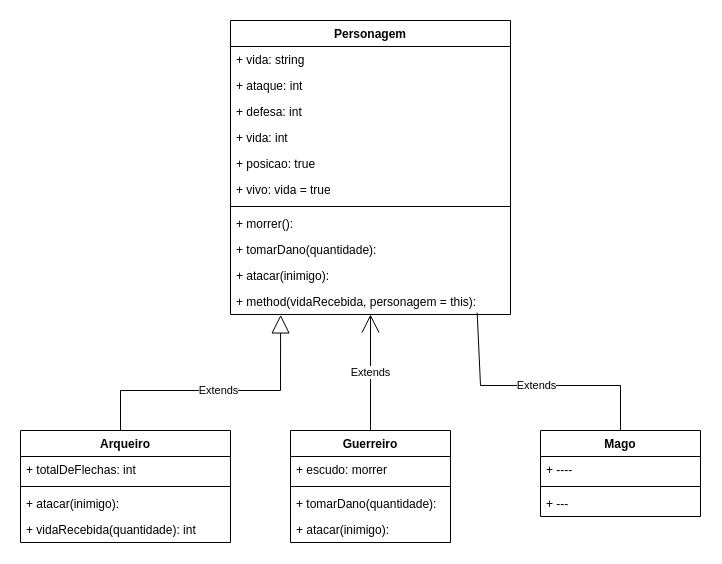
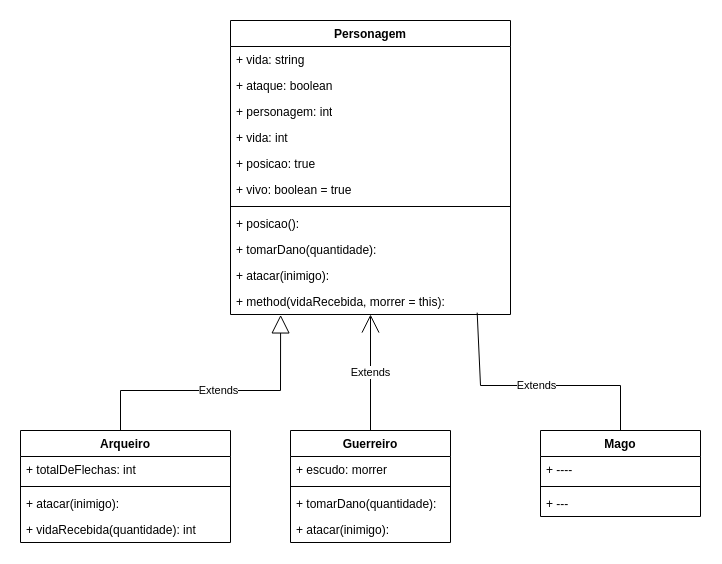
  <mxCell id="0" />
  <mxCell id="1" parent="0" />
  <mxCell id="2" value="Personagem" style="swimlane;fontStyle=1;align=center;verticalAlign=top;childLayout=stackLayout;horizontal=1;startSize=26;horizontalStack=0;resizeParent=1;resizeParentMax=0;resizeLast=0;collapsible=1;marginBottom=0;whiteSpace=wrap;html=1;" vertex="1" parent="1"><mxGeometry x="230" y="20" width="280" height="294" as="geometry" /></mxCell>
  <mxCell id="3" value="+ vida: string" style="text;strokeColor=none;fillColor=none;align=left;verticalAlign=top;spacingLeft=4;spacingRight=4;overflow=hidden;rotatable=0;points=[[0,0.5],[1,0.5]];portConstraint=eastwest;whiteSpace=wrap;html=1;" vertex="1" parent="2"><mxGeometry y="26" width="280" height="26" as="geometry" /></mxCell>
- <mxCell id="4" value="+ ataque: int" style="text;strokeColor=none;fillColor=none;align=left;verticalAlign=top;spacingLeft=4;spacingRight=4;overflow=hidden;rotatable=0;points=[[0,0.5],[1,0.5]];portConstraint=eastwest;whiteSpace=wrap;html=1;" vertex="1" parent="2"><mxGeometry y="52" width="280" height="26" as="geometry" /></mxCell>
- <mxCell id="5" value="+ defesa: int" style="text;strokeColor=none;fillColor=none;align=left;verticalAlign=top;spacingLeft=4;spacingRight=4;overflow=hidden;rotatable=0;points=[[0,0.5],[1,0.5]];portConstraint=eastwest;whiteSpace=wrap;html=1;" vertex="1" parent="2"><mxGeometry y="78" width="280" height="26" as="geometry" /></mxCell>
+ <mxCell id="4" value="+ ataque: boolean" style="text;strokeColor=none;fillColor=none;align=left;verticalAlign=top;spacingLeft=4;spacingRight=4;overflow=hidden;rotatable=0;points=[[0,0.5],[1,0.5]];portConstraint=eastwest;whiteSpace=wrap;html=1;" vertex="1" parent="2"><mxGeometry y="52" width="280" height="26" as="geometry" /></mxCell>
+ <mxCell id="5" value="+ personagem: int" style="text;strokeColor=none;fillColor=none;align=left;verticalAlign=top;spacingLeft=4;spacingRight=4;overflow=hidden;rotatable=0;points=[[0,0.5],[1,0.5]];portConstraint=eastwest;whiteSpace=wrap;html=1;" vertex="1" parent="2"><mxGeometry y="78" width="280" height="26" as="geometry" /></mxCell>
  <mxCell id="6" value="+ vida: int" style="text;strokeColor=none;fillColor=none;align=left;verticalAlign=top;spacingLeft=4;spacingRight=4;overflow=hidden;rotatable=0;points=[[0,0.5],[1,0.5]];portConstraint=eastwest;whiteSpace=wrap;html=1;" vertex="1" parent="2"><mxGeometry y="104" width="280" height="26" as="geometry" /></mxCell>
  <mxCell id="7" value="+ posicao: true" style="text;strokeColor=none;fillColor=none;align=left;verticalAlign=top;spacingLeft=4;spacingRight=4;overflow=hidden;rotatable=0;points=[[0,0.5],[1,0.5]];portConstraint=eastwest;whiteSpace=wrap;html=1;" vertex="1" parent="2"><mxGeometry y="130" width="280" height="26" as="geometry" /></mxCell>
- <mxCell id="8" value="+ vivo: vida = true" style="text;strokeColor=none;fillColor=none;align=left;verticalAlign=top;spacingLeft=4;spacingRight=4;overflow=hidden;rotatable=0;points=[[0,0.5],[1,0.5]];portConstraint=eastwest;whiteSpace=wrap;html=1;" vertex="1" parent="2"><mxGeometry y="156" width="280" height="26" as="geometry" /></mxCell>
+ <mxCell id="8" value="+ vivo: boolean = true" style="text;strokeColor=none;fillColor=none;align=left;verticalAlign=top;spacingLeft=4;spacingRight=4;overflow=hidden;rotatable=0;points=[[0,0.5],[1,0.5]];portConstraint=eastwest;whiteSpace=wrap;html=1;" vertex="1" parent="2"><mxGeometry y="156" width="280" height="26" as="geometry" /></mxCell>
  <mxCell id="9" value="" style="line;strokeWidth=1;fillColor=none;align=left;verticalAlign=middle;spacingTop=-1;spacingLeft=3;spacingRight=3;rotatable=0;labelPosition=right;points=[];portConstraint=eastwest;strokeColor=inherit;" vertex="1" parent="2"><mxGeometry y="182" width="280" height="8" as="geometry" /></mxCell>
- <mxCell id="10" value="+ morrer():&amp;nbsp;" style="text;strokeColor=none;fillColor=none;align=left;verticalAlign=top;spacingLeft=4;spacingRight=4;overflow=hidden;rotatable=0;points=[[0,0.5],[1,0.5]];portConstraint=eastwest;whiteSpace=wrap;html=1;" vertex="1" parent="2"><mxGeometry y="190" width="280" height="26" as="geometry" /></mxCell>
+ <mxCell id="10" value="+ posicao():&amp;nbsp;" style="text;strokeColor=none;fillColor=none;align=left;verticalAlign=top;spacingLeft=4;spacingRight=4;overflow=hidden;rotatable=0;points=[[0,0.5],[1,0.5]];portConstraint=eastwest;whiteSpace=wrap;html=1;" vertex="1" parent="2"><mxGeometry y="190" width="280" height="26" as="geometry" /></mxCell>
  <mxCell id="11" value="+ tomarDano(quantidade):" style="text;strokeColor=none;fillColor=none;align=left;verticalAlign=top;spacingLeft=4;spacingRight=4;overflow=hidden;rotatable=0;points=[[0,0.5],[1,0.5]];portConstraint=eastwest;whiteSpace=wrap;html=1;" vertex="1" parent="2"><mxGeometry y="216" width="280" height="26" as="geometry" /></mxCell>
  <mxCell id="12" value="+ atacar(inimigo):&amp;nbsp;" style="text;strokeColor=none;fillColor=none;align=left;verticalAlign=top;spacingLeft=4;spacingRight=4;overflow=hidden;rotatable=0;points=[[0,0.5],[1,0.5]];portConstraint=eastwest;whiteSpace=wrap;html=1;" vertex="1" parent="2"><mxGeometry y="242" width="280" height="26" as="geometry" /></mxCell>
- <mxCell id="13" value="+ method(vidaRecebida, personagem = this):&amp;nbsp;" style="text;strokeColor=none;fillColor=none;align=left;verticalAlign=top;spacingLeft=4;spacingRight=4;overflow=hidden;rotatable=0;points=[[0,0.5],[1,0.5]];portConstraint=eastwest;whiteSpace=wrap;html=1;" vertex="1" parent="2"><mxGeometry y="268" width="280" height="26" as="geometry" /></mxCell>
+ <mxCell id="13" value="+ method(vidaRecebida, morrer = this):&amp;nbsp;" style="text;strokeColor=none;fillColor=none;align=left;verticalAlign=top;spacingLeft=4;spacingRight=4;overflow=hidden;rotatable=0;points=[[0,0.5],[1,0.5]];portConstraint=eastwest;whiteSpace=wrap;html=1;" vertex="1" parent="2"><mxGeometry y="268" width="280" height="26" as="geometry" /></mxCell>
  <mxCell id="14" value="Arqueiro" style="swimlane;fontStyle=1;align=center;verticalAlign=top;childLayout=stackLayout;horizontal=1;startSize=26;horizontalStack=0;resizeParent=1;resizeParentMax=0;resizeLast=0;collapsible=1;marginBottom=0;whiteSpace=wrap;html=1;" vertex="1" parent="1"><mxGeometry x="20" y="430" width="210" height="112" as="geometry" /></mxCell>
  <mxCell id="15" value="+ totalDeFlechas: int" style="text;strokeColor=none;fillColor=none;align=left;verticalAlign=top;spacingLeft=4;spacingRight=4;overflow=hidden;rotatable=0;points=[[0,0.5],[1,0.5]];portConstraint=eastwest;whiteSpace=wrap;html=1;" vertex="1" parent="14"><mxGeometry y="26" width="210" height="26" as="geometry" /></mxCell>
  <mxCell id="16" value="" style="line;strokeWidth=1;fillColor=none;align=left;verticalAlign=middle;spacingTop=-1;spacingLeft=3;spacingRight=3;rotatable=0;labelPosition=right;points=[];portConstraint=eastwest;strokeColor=inherit;" vertex="1" parent="14"><mxGeometry y="52" width="210" height="8" as="geometry" /></mxCell>
  <mxCell id="17" value="+ atacar(inimigo):&amp;nbsp;" style="text;strokeColor=none;fillColor=none;align=left;verticalAlign=top;spacingLeft=4;spacingRight=4;overflow=hidden;rotatable=0;points=[[0,0.5],[1,0.5]];portConstraint=eastwest;whiteSpace=wrap;html=1;" vertex="1" parent="14"><mxGeometry y="60" width="210" height="26" as="geometry" /></mxCell>
  <mxCell id="18" value="+ vidaRecebida(quantidade): int&amp;nbsp;" style="text;strokeColor=none;fillColor=none;align=left;verticalAlign=top;spacingLeft=4;spacingRight=4;overflow=hidden;rotatable=0;points=[[0,0.5],[1,0.5]];portConstraint=eastwest;whiteSpace=wrap;html=1;" vertex="1" parent="14"><mxGeometry y="86" width="210" height="26" as="geometry" /></mxCell>
  <mxCell id="19" value="Extends" style="endArrow=block;endSize=16;endFill=0;html=1;rounded=0;entryX=0.179;entryY=1.016;entryDx=0;entryDy=0;entryPerimeter=0;exitX=0.5;exitY=0;exitDx=0;exitDy=0;" edge="1" parent="1" target="13"><mxGeometry width="160" relative="1" as="geometry"><mxPoint x="120" y="430" as="sourcePoint" /><mxPoint x="277.6" y="318.42" as="targetPoint" /><Array as="points"><mxPoint x="120" y="390" /><mxPoint x="280" y="390" /></Array></mxGeometry></mxCell>
  <mxCell id="20" value="Mago" style="swimlane;fontStyle=1;align=center;verticalAlign=top;childLayout=stackLayout;horizontal=1;startSize=26;horizontalStack=0;resizeParent=1;resizeParentMax=0;resizeLast=0;collapsible=1;marginBottom=0;whiteSpace=wrap;html=1;" vertex="1" parent="1"><mxGeometry x="540" y="430" width="160" height="86" as="geometry" /></mxCell>
  <mxCell id="21" value="+ ----" style="text;strokeColor=none;fillColor=none;align=left;verticalAlign=top;spacingLeft=4;spacingRight=4;overflow=hidden;rotatable=0;points=[[0,0.5],[1,0.5]];portConstraint=eastwest;whiteSpace=wrap;html=1;" vertex="1" parent="20"><mxGeometry y="26" width="160" height="26" as="geometry" /></mxCell>
  <mxCell id="22" value="" style="line;strokeWidth=1;fillColor=none;align=left;verticalAlign=middle;spacingTop=-1;spacingLeft=3;spacingRight=3;rotatable=0;labelPosition=right;points=[];portConstraint=eastwest;strokeColor=inherit;" vertex="1" parent="20"><mxGeometry y="52" width="160" height="8" as="geometry" /></mxCell>
  <mxCell id="23" value="+ ---" style="text;strokeColor=none;fillColor=none;align=left;verticalAlign=top;spacingLeft=4;spacingRight=4;overflow=hidden;rotatable=0;points=[[0,0.5],[1,0.5]];portConstraint=eastwest;whiteSpace=wrap;html=1;" vertex="1" parent="20"><mxGeometry y="60" width="160" height="26" as="geometry" /></mxCell>
  <mxCell id="24" value="Extends" style="endArrow=none;endSize=16;endFill=0;html=1;rounded=0;exitX=0.5;exitY=0;exitDx=0;exitDy=0;entryX=0.881;entryY=0.929;entryDx=0;entryDy=0;entryPerimeter=0;" edge="1" parent="1" source="20" target="13"><mxGeometry width="160" relative="1" as="geometry"><mxPoint x="620" y="445.01" as="sourcePoint" /><mxPoint x="480" y="320" as="targetPoint" /><Array as="points"><mxPoint x="620" y="385.01" /><mxPoint x="480" y="385.01" /></Array></mxGeometry></mxCell>
  <mxCell id="25" value="Guerreiro" style="swimlane;fontStyle=1;align=center;verticalAlign=top;childLayout=stackLayout;horizontal=1;startSize=26;horizontalStack=0;resizeParent=1;resizeParentMax=0;resizeLast=0;collapsible=1;marginBottom=0;whiteSpace=wrap;html=1;" vertex="1" parent="1"><mxGeometry x="290" y="430" width="160" height="112" as="geometry" /></mxCell>
  <mxCell id="26" value="+ escudo: morrer" style="text;strokeColor=none;fillColor=none;align=left;verticalAlign=top;spacingLeft=4;spacingRight=4;overflow=hidden;rotatable=0;points=[[0,0.5],[1,0.5]];portConstraint=eastwest;whiteSpace=wrap;html=1;" vertex="1" parent="25"><mxGeometry y="26" width="160" height="26" as="geometry" /></mxCell>
  <mxCell id="27" value="" style="line;strokeWidth=1;fillColor=none;align=left;verticalAlign=middle;spacingTop=-1;spacingLeft=3;spacingRight=3;rotatable=0;labelPosition=right;points=[];portConstraint=eastwest;strokeColor=inherit;" vertex="1" parent="25"><mxGeometry y="52" width="160" height="8" as="geometry" /></mxCell>
  <mxCell id="28" value="+ tomarDano(quantidade):" style="text;strokeColor=none;fillColor=none;align=left;verticalAlign=top;spacingLeft=4;spacingRight=4;overflow=hidden;rotatable=0;points=[[0,0.5],[1,0.5]];portConstraint=eastwest;whiteSpace=wrap;html=1;" vertex="1" parent="25"><mxGeometry y="60" width="160" height="26" as="geometry" /></mxCell>
  <mxCell id="29" value="+ atacar(inimigo):" style="text;strokeColor=none;fillColor=none;align=left;verticalAlign=top;spacingLeft=4;spacingRight=4;overflow=hidden;rotatable=0;points=[[0,0.5],[1,0.5]];portConstraint=eastwest;whiteSpace=wrap;html=1;" vertex="1" parent="25"><mxGeometry y="86" width="160" height="26" as="geometry" /></mxCell>
  <mxCell id="30" value="Extends" style="endArrow=open;endSize=16;endFill=0;html=1;rounded=0;entryX=0.5;entryY=1;entryDx=0;entryDy=0;exitX=0.5;exitY=0;exitDx=0;exitDy=0;" edge="1" parent="1" source="25" target="2"><mxGeometry width="160" relative="1" as="geometry"><mxPoint x="310" y="476" as="sourcePoint" /><mxPoint x="470" y="360" as="targetPoint" /></mxGeometry></mxCell>
